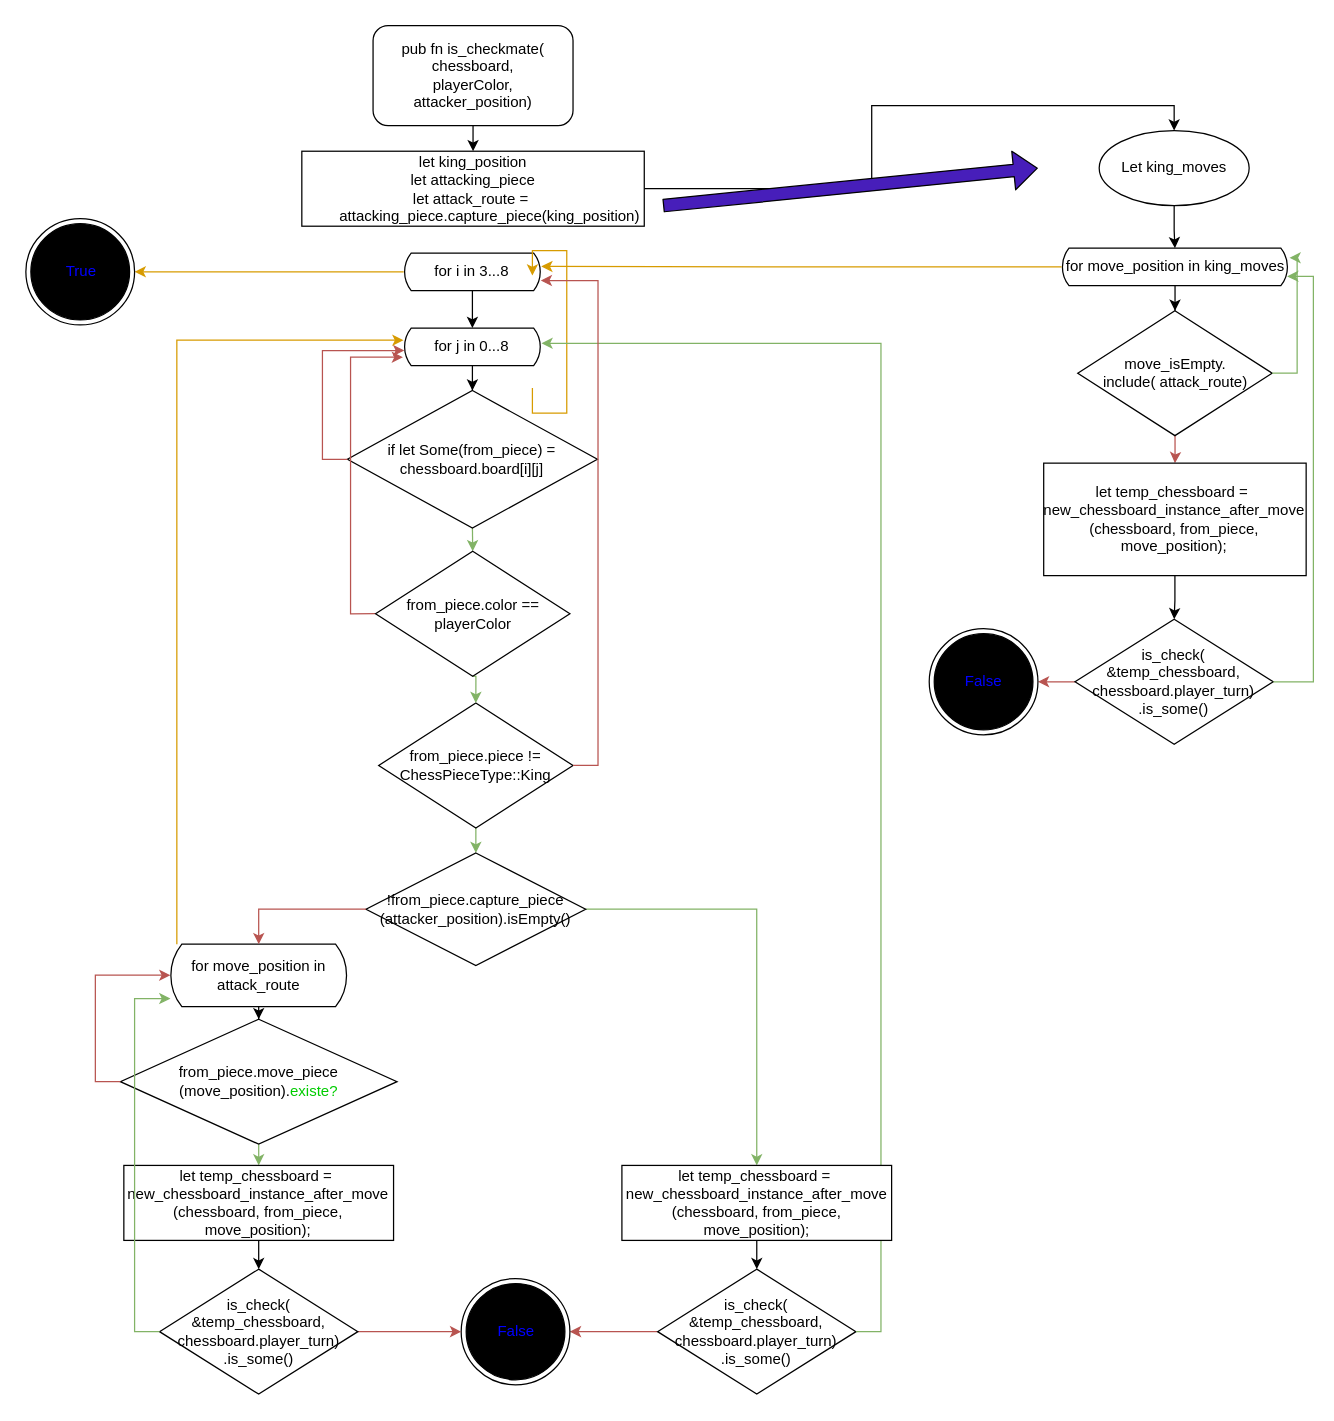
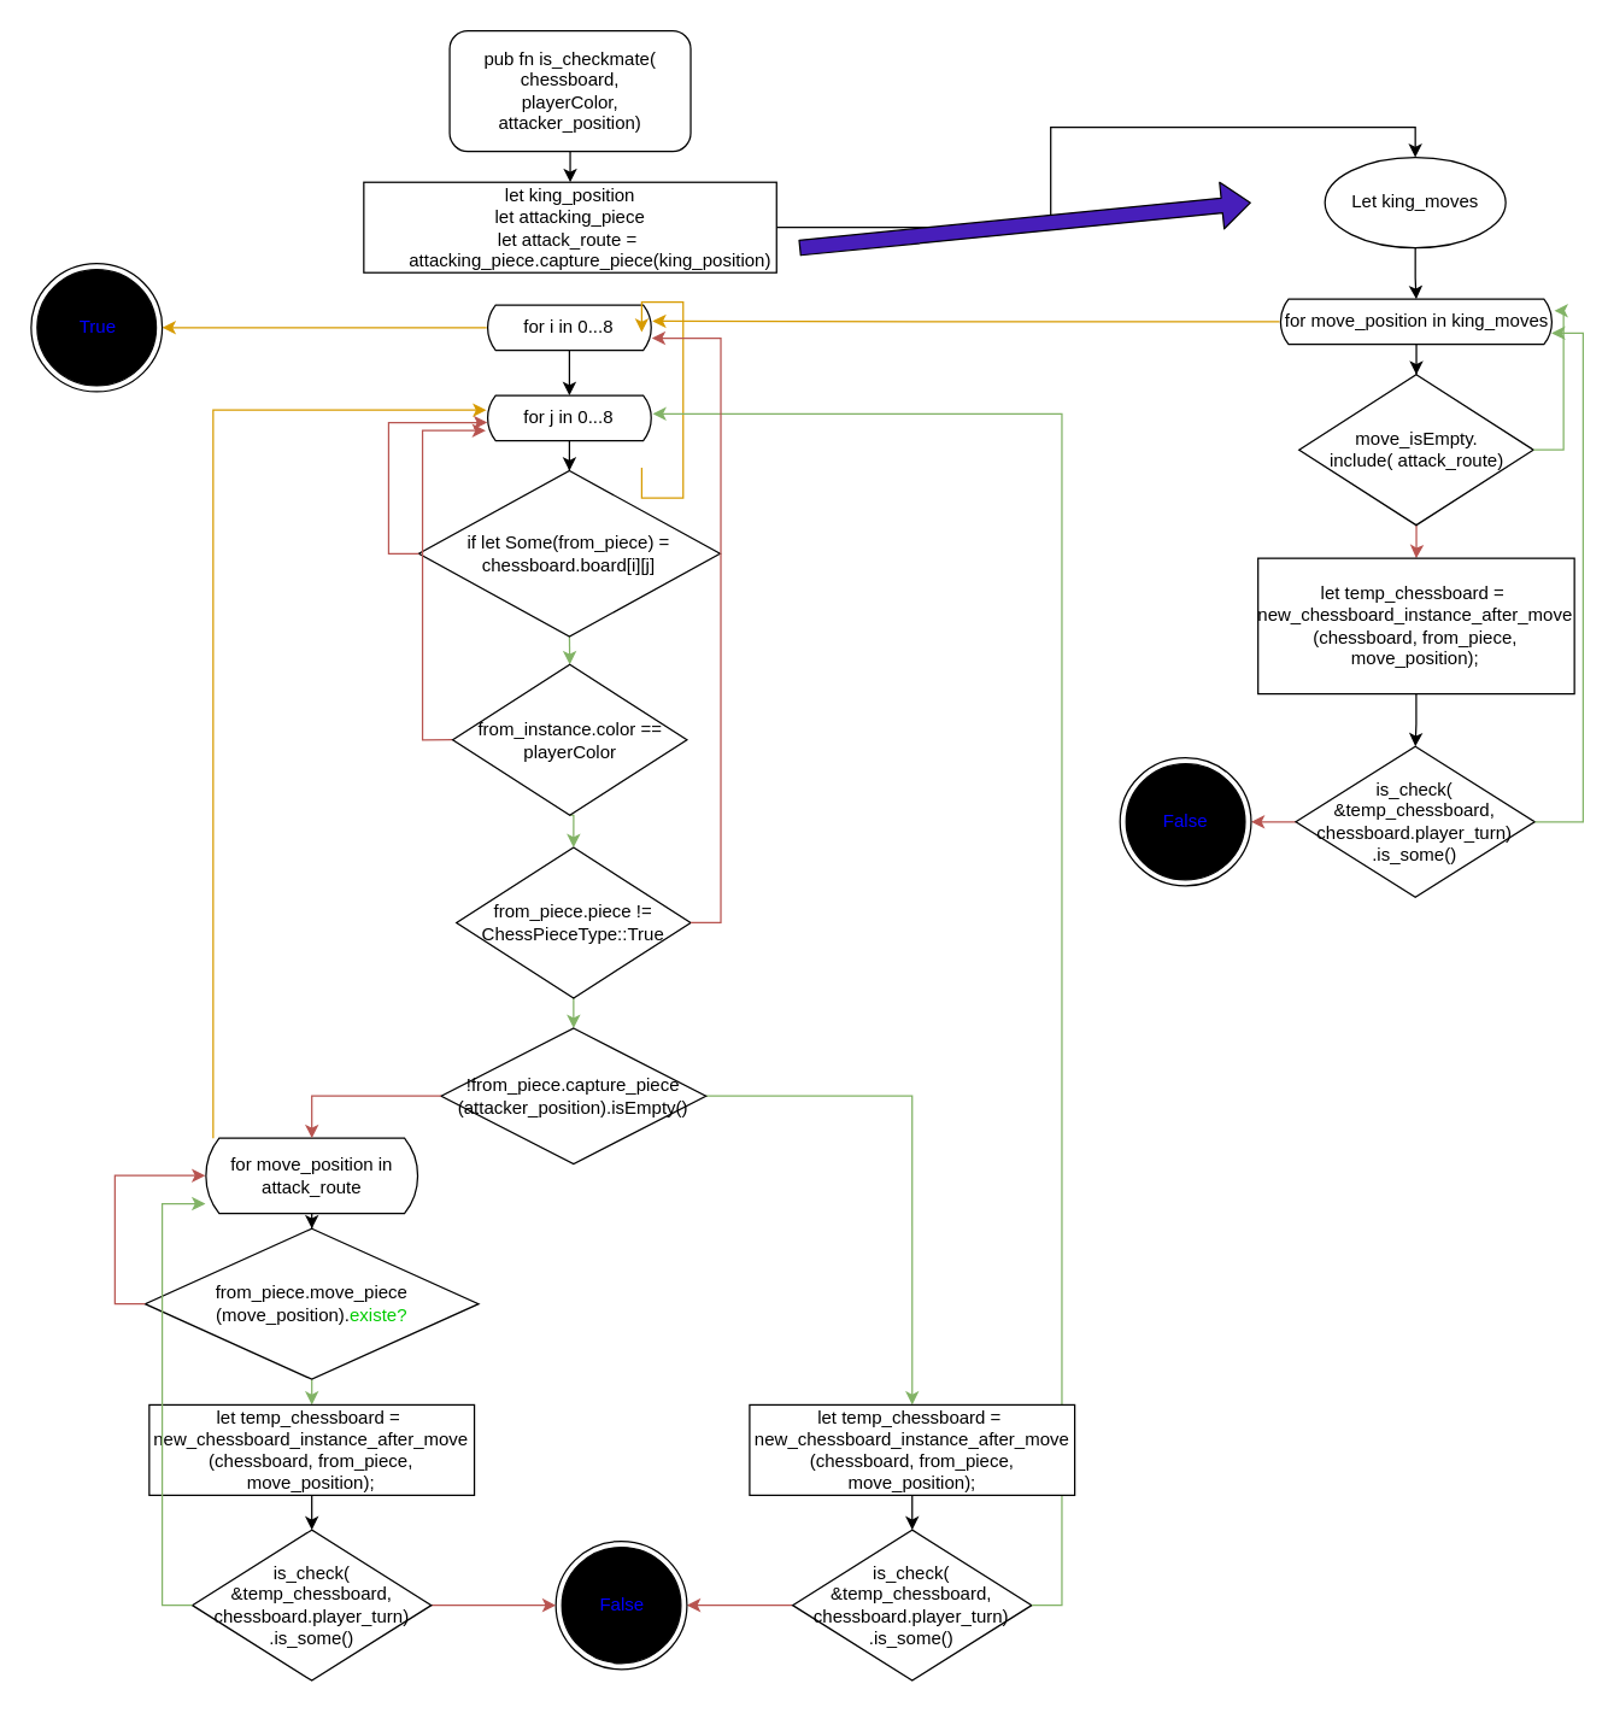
  <mxCell id="0" />
  <mxCell id="1" parent="0" />
  <mxCell id="2" style="edgeStyle=orthogonalEdgeStyle;rounded=0;orthogonalLoop=1;jettySize=auto;html=1;exitX=0.5;exitY=1;exitDx=0;exitDy=0;entryX=0.5;entryY=0;entryDx=0;entryDy=0;" parent="1" source="3" target="5" edge="1"><mxGeometry relative="1" as="geometry" /></mxCell>
  <mxCell id="3" value="pub fn is_checkmate(&lt;br&gt;chessboard,&lt;br&gt;playerColor,&lt;br&gt;attacker_position)" style="rounded=1;whiteSpace=wrap;html=1;" parent="1" vertex="1"><mxGeometry x="297.81" y="20" width="160" height="80" as="geometry" /></mxCell>
  <mxCell id="4" style="edgeStyle=orthogonalEdgeStyle;rounded=0;orthogonalLoop=1;jettySize=auto;html=1;entryX=0.5;entryY=0;entryDx=0;entryDy=0;" parent="1" source="5" target="33" edge="1"><mxGeometry relative="1" as="geometry" /></mxCell>
  <mxCell id="5" value="let king_position&lt;br&gt;let&amp;nbsp;&lt;span style=&quot;background-color: initial;&quot;&gt;attacking_piece&lt;br&gt;let attack_route =&amp;nbsp;&lt;br&gt;&lt;/span&gt;&lt;span style=&quot;background-color: initial;&quot;&gt;&lt;span style=&quot;white-space: pre;&quot;&gt;&#09;&lt;/span&gt;attacking_piece.capture_piece(king_position)&lt;br&gt;&lt;/span&gt;" style="rounded=0;whiteSpace=wrap;html=1;align=center;" parent="1" vertex="1"><mxGeometry x="240.81" y="120.5" width="274" height="60" as="geometry" /></mxCell>
  <mxCell id="6" style="edgeStyle=orthogonalEdgeStyle;rounded=0;orthogonalLoop=1;jettySize=auto;html=1;entryX=1;entryY=0.5;entryDx=0;entryDy=0;fillColor=#ffe6cc;strokeColor=#d79b00;" parent="1" source="7" target="46" edge="1"><mxGeometry relative="1" as="geometry" /></mxCell>
- <mxCell id="7" value="for i in 3...8" style="html=1;dashed=0;whiteSpace=wrap;shape=mxgraph.dfd.loop" parent="1" vertex="1"><mxGeometry x="322.31" y="202" width="110" height="30" as="geometry" /></mxCell>
+ <mxCell id="7" value="for i in 0...8" style="html=1;dashed=0;whiteSpace=wrap;shape=mxgraph.dfd.loop" parent="1" vertex="1"><mxGeometry x="322.31" y="202" width="110" height="30" as="geometry" /></mxCell>
  <mxCell id="8" style="edgeStyle=orthogonalEdgeStyle;rounded=0;orthogonalLoop=1;jettySize=auto;html=1;entryX=0.5;entryY=0;entryDx=0;entryDy=0;" parent="1" source="9" target="12" edge="1"><mxGeometry relative="1" as="geometry" /></mxCell>
  <mxCell id="9" value="for j in 0...8" style="html=1;dashed=0;whiteSpace=wrap;shape=mxgraph.dfd.loop" parent="1" vertex="1"><mxGeometry x="322.31" y="262" width="110" height="30" as="geometry" /></mxCell>
  <mxCell id="10" style="edgeStyle=orthogonalEdgeStyle;rounded=0;orthogonalLoop=1;jettySize=auto;html=1;entryX=0.5;entryY=0;entryDx=0;entryDy=0;entryPerimeter=0;" parent="1" source="7" target="9" edge="1"><mxGeometry relative="1" as="geometry" /></mxCell>
  <mxCell id="11" style="edgeStyle=orthogonalEdgeStyle;rounded=0;orthogonalLoop=1;jettySize=auto;html=1;exitX=0.5;exitY=1;exitDx=0;exitDy=0;entryX=0.5;entryY=0;entryDx=0;entryDy=0;fillColor=#d5e8d4;strokeColor=#82b366;" parent="1" source="12" target="30" edge="1"><mxGeometry relative="1" as="geometry" /></mxCell>
  <mxCell id="12" value="if let Some(from_piece) = chessboard.board[i][j]" style="shape=rhombus;html=1;dashed=0;whiteSpace=wrap;perimeter=rhombusPerimeter;" parent="1" vertex="1"><mxGeometry x="277.31" y="312" width="200" height="110" as="geometry" /></mxCell>
  <mxCell id="13" style="edgeStyle=orthogonalEdgeStyle;rounded=0;orthogonalLoop=1;jettySize=auto;html=1;exitX=0;exitY=0.5;exitDx=0;exitDy=0;entryX=0.005;entryY=0.6;entryDx=0;entryDy=0;entryPerimeter=0;fillColor=#f8cecc;strokeColor=#b85450;" parent="1" source="12" target="9" edge="1"><mxGeometry relative="1" as="geometry" /></mxCell>
  <mxCell id="14" style="edgeStyle=orthogonalEdgeStyle;rounded=0;orthogonalLoop=1;jettySize=auto;html=1;exitX=0;exitY=0;exitDx=104;exitDy=30;exitPerimeter=0;entryX=0;entryY=0;entryDx=104;entryDy=0;entryPerimeter=0;fillColor=#ffe6cc;strokeColor=#d79b00;" parent="1" edge="1"><mxGeometry relative="1" as="geometry"><mxPoint x="425.31" y="310" as="sourcePoint" /><mxPoint x="425.31" y="220" as="targetPoint" /><Array as="points"><mxPoint x="425.81" y="330" /><mxPoint x="452.81" y="330" /><mxPoint x="452.81" y="200" /><mxPoint x="425.81" y="200" /></Array></mxGeometry></mxCell>
  <mxCell id="15" style="edgeStyle=orthogonalEdgeStyle;rounded=0;orthogonalLoop=1;jettySize=auto;html=1;exitX=0.5;exitY=1;exitDx=0;exitDy=0;entryX=0.5;entryY=0;entryDx=0;entryDy=0;fillColor=#d5e8d4;strokeColor=#82b366;" parent="1" source="16" target="18" edge="1"><mxGeometry relative="1" as="geometry" /></mxCell>
- <mxCell id="16" value="from_piece.piece !=&lt;div&gt;ChessPieceType::King&lt;/div&gt;" style="shape=rhombus;html=1;dashed=0;whiteSpace=wrap;perimeter=rhombusPerimeter;" parent="1" vertex="1"><mxGeometry x="302.31" y="562" width="155.5" height="100" as="geometry" /></mxCell>
+ <mxCell id="16" value="from_piece.piece !=&lt;div&gt;ChessPieceType::True&lt;/div&gt;" style="shape=rhombus;html=1;dashed=0;whiteSpace=wrap;perimeter=rhombusPerimeter;" parent="1" vertex="1"><mxGeometry x="302.31" y="562" width="155.5" height="100" as="geometry" /></mxCell>
  <mxCell id="17" style="edgeStyle=orthogonalEdgeStyle;rounded=0;orthogonalLoop=1;jettySize=auto;html=1;exitX=1;exitY=0.5;exitDx=0;exitDy=0;entryX=0.5;entryY=0;entryDx=0;entryDy=0;fillColor=#d5e8d4;strokeColor=#82b366;" parent="1" source="18" target="53" edge="1"><mxGeometry relative="1" as="geometry"><mxPoint x="604.82" y="945" as="targetPoint" /></mxGeometry></mxCell>
  <mxCell id="18" value="!from_piece.capture_piece&lt;div&gt;(attacker_position).isEmpty()&lt;/div&gt;" style="shape=rhombus;html=1;dashed=0;whiteSpace=wrap;perimeter=rhombusPerimeter;" parent="1" vertex="1"><mxGeometry x="292.18" y="682" width="175.75" height="90" as="geometry" /></mxCell>
  <mxCell id="19" style="edgeStyle=orthogonalEdgeStyle;rounded=0;orthogonalLoop=1;jettySize=auto;html=1;entryX=0.5;entryY=0;entryDx=0;entryDy=0;" parent="1" source="20" target="23" edge="1"><mxGeometry relative="1" as="geometry" /></mxCell>
  <mxCell id="20" value="for move_position in attack_route" style="html=1;dashed=0;whiteSpace=wrap;shape=mxgraph.dfd.loop" parent="1" vertex="1"><mxGeometry x="134.81" y="755" width="143" height="50" as="geometry" /></mxCell>
  <mxCell id="21" style="edgeStyle=orthogonalEdgeStyle;rounded=0;orthogonalLoop=1;jettySize=auto;html=1;entryX=0.5;entryY=0;entryDx=0;entryDy=0;entryPerimeter=0;fillColor=#f8cecc;strokeColor=#b85450;" parent="1" source="18" target="20" edge="1"><mxGeometry relative="1" as="geometry" /></mxCell>
  <mxCell id="22" style="edgeStyle=orthogonalEdgeStyle;rounded=0;orthogonalLoop=1;jettySize=auto;html=1;exitX=0.5;exitY=1;exitDx=0;exitDy=0;entryX=0.5;entryY=0;entryDx=0;entryDy=0;fillColor=#d5e8d4;strokeColor=#82b366;" parent="1" source="23" target="48" edge="1"><mxGeometry relative="1" as="geometry" /></mxCell>
  <mxCell id="23" value="&lt;div&gt;from_piece.move_piece&lt;/div&gt;&lt;div&gt;(move_position).&lt;font color=&quot;#00cc00&quot;&gt;existe?&lt;/font&gt;&lt;/div&gt;" style="shape=rhombus;html=1;dashed=0;whiteSpace=wrap;perimeter=rhombusPerimeter;" parent="1" vertex="1"><mxGeometry x="95.62" y="815" width="221.38" height="100" as="geometry" /></mxCell>
  <mxCell id="24" style="edgeStyle=orthogonalEdgeStyle;rounded=0;orthogonalLoop=1;jettySize=auto;html=1;exitX=0;exitY=0;exitDx=6;exitDy=0;exitPerimeter=0;entryX=-0.001;entryY=0.324;entryDx=0;entryDy=0;entryPerimeter=0;fillColor=#ffe6cc;strokeColor=#d79b00;" parent="1" source="20" target="9" edge="1"><mxGeometry relative="1" as="geometry" /></mxCell>
  <mxCell id="25" style="edgeStyle=orthogonalEdgeStyle;rounded=0;orthogonalLoop=1;jettySize=auto;html=1;exitX=0;exitY=0.5;exitDx=0;exitDy=0;entryX=0.006;entryY=0.495;entryDx=0;entryDy=0;entryPerimeter=0;fillColor=#f8cecc;strokeColor=#b85450;" parent="1" source="23" target="20" edge="1"><mxGeometry relative="1" as="geometry" /></mxCell>
  <mxCell id="26" style="edgeStyle=orthogonalEdgeStyle;rounded=0;orthogonalLoop=1;jettySize=auto;html=1;exitX=0;exitY=0.5;exitDx=0;exitDy=0;fillColor=#f8cecc;strokeColor=#b85450;" parent="1" source="27" target="32" edge="1"><mxGeometry relative="1" as="geometry" /></mxCell>
  <mxCell id="27" value="is_check(&lt;div&gt;&amp;amp;temp_chessboard,&lt;div&gt;chessboard.player_turn)&lt;/div&gt;&lt;div&gt;.is_some()&lt;/div&gt;&lt;/div&gt;" style="shape=rhombus;html=1;dashed=0;whiteSpace=wrap;perimeter=rhombusPerimeter;" parent="1" vertex="1"><mxGeometry x="525.48" y="1015" width="158.69" height="100" as="geometry" /></mxCell>
  <mxCell id="28" style="edgeStyle=orthogonalEdgeStyle;rounded=0;orthogonalLoop=1;jettySize=auto;html=1;exitX=0;exitY=0.5;exitDx=0;exitDy=0;entryX=-0.005;entryY=0.776;entryDx=0;entryDy=0;entryPerimeter=0;fillColor=#f8cecc;strokeColor=#b85450;" parent="1" source="30" target="9" edge="1"><mxGeometry relative="1" as="geometry" /></mxCell>
  <mxCell id="29" style="edgeStyle=orthogonalEdgeStyle;rounded=0;orthogonalLoop=1;jettySize=auto;html=1;exitX=0.5;exitY=1;exitDx=0;exitDy=0;entryX=0.5;entryY=0;entryDx=0;entryDy=0;fillColor=#d5e8d4;strokeColor=#82b366;" parent="1" source="30" target="16" edge="1"><mxGeometry relative="1" as="geometry" /></mxCell>
- <mxCell id="30" value="from_piece.color == playerColor" style="shape=rhombus;html=1;dashed=0;whiteSpace=wrap;perimeter=rhombusPerimeter;" parent="1" vertex="1"><mxGeometry x="299.81" y="440.58" width="155.5" height="100" as="geometry" /></mxCell>
+ <mxCell id="30" value="from_instance.color == playerColor" style="shape=rhombus;html=1;dashed=0;whiteSpace=wrap;perimeter=rhombusPerimeter;" parent="1" vertex="1"><mxGeometry x="299.81" y="440.58" width="155.5" height="100" as="geometry" /></mxCell>
  <mxCell id="31" style="edgeStyle=orthogonalEdgeStyle;rounded=0;orthogonalLoop=1;jettySize=auto;html=1;exitX=1;exitY=0.5;exitDx=0;exitDy=0;entryX=1.002;entryY=0.406;entryDx=0;entryDy=0;entryPerimeter=0;fillColor=#d5e8d4;strokeColor=#82b366;" parent="1" source="27" target="9" edge="1"><mxGeometry relative="1" as="geometry" /></mxCell>
  <mxCell id="32" value="&lt;font color=&quot;#0000ff&quot;&gt;False&lt;/font&gt;" style="ellipse;html=1;shape=endState;fillColor=strokeColor;" parent="1" vertex="1"><mxGeometry x="368.31" y="1022.5" width="87" height="85" as="geometry" /></mxCell>
  <mxCell id="33" value="Let king_moves" style="ellipse;whiteSpace=wrap;html=1;" parent="1" vertex="1"><mxGeometry x="878.81" y="104" width="120" height="60" as="geometry" /></mxCell>
  <mxCell id="34" value="" style="edgeStyle=orthogonalEdgeStyle;rounded=0;orthogonalLoop=1;jettySize=auto;html=1;" parent="1" source="35" target="37" edge="1"><mxGeometry relative="1" as="geometry" /></mxCell>
  <mxCell id="35" value="for move_position in king_moves" style="html=1;dashed=0;whiteSpace=wrap;shape=mxgraph.dfd.loop" parent="1" vertex="1"><mxGeometry x="848.66" y="198.08" width="181.5" height="30" as="geometry" /></mxCell>
  <mxCell id="36" style="edgeStyle=orthogonalEdgeStyle;rounded=0;orthogonalLoop=1;jettySize=auto;html=1;fillColor=#f8cecc;strokeColor=#b85450;" parent="1" source="37" target="40" edge="1"><mxGeometry relative="1" as="geometry" /></mxCell>
  <mxCell id="37" value="move_isEmpty.&lt;div&gt;include( attack_route)&lt;br&gt;&lt;/div&gt;" style="shape=rhombus;html=1;dashed=0;whiteSpace=wrap;perimeter=rhombusPerimeter;" parent="1" vertex="1"><mxGeometry x="861.66" y="248.08" width="155.5" height="100" as="geometry" /></mxCell>
  <mxCell id="38" style="edgeStyle=orthogonalEdgeStyle;rounded=0;orthogonalLoop=1;jettySize=auto;html=1;exitX=1;exitY=0.5;exitDx=0;exitDy=0;entryX=1.005;entryY=0.257;entryDx=0;entryDy=0;entryPerimeter=0;fillColor=#d5e8d4;strokeColor=#82b366;" parent="1" source="37" target="35" edge="1"><mxGeometry relative="1" as="geometry" /></mxCell>
  <mxCell id="39" style="edgeStyle=orthogonalEdgeStyle;rounded=0;orthogonalLoop=1;jettySize=auto;html=1;entryX=0.5;entryY=0;entryDx=0;entryDy=0;" parent="1" source="40" target="42" edge="1"><mxGeometry relative="1" as="geometry" /></mxCell>
  <mxCell id="40" value="let temp_chessboard =&amp;nbsp;&lt;div&gt;new_chessboard_instance_after_move&lt;/div&gt;&lt;div&gt;(chessboard, from_piece,&lt;/div&gt;&lt;div&gt;move_position);&lt;/div&gt;" style="rounded=0;whiteSpace=wrap;html=1;" parent="1" vertex="1"><mxGeometry x="834.41" y="370.08" width="210" height="90" as="geometry" /></mxCell>
  <mxCell id="41" style="edgeStyle=orthogonalEdgeStyle;rounded=0;orthogonalLoop=1;jettySize=auto;html=1;exitX=0;exitY=0.5;exitDx=0;exitDy=0;fillColor=#f8cecc;strokeColor=#b85450;" parent="1" source="42" target="43" edge="1"><mxGeometry relative="1" as="geometry" /></mxCell>
  <mxCell id="42" value="is_check(&lt;div&gt;&amp;amp;temp_chessboard,&lt;div&gt;chessboard.player_turn)&lt;/div&gt;&lt;div&gt;.is_some()&lt;/div&gt;&lt;/div&gt;" style="shape=rhombus;html=1;dashed=0;whiteSpace=wrap;perimeter=rhombusPerimeter;" parent="1" vertex="1"><mxGeometry x="859.47" y="495" width="158.69" height="100" as="geometry" /></mxCell>
  <mxCell id="43" value="&lt;font color=&quot;#0000ff&quot;&gt;False&lt;/font&gt;" style="ellipse;html=1;shape=endState;fillColor=strokeColor;" parent="1" vertex="1"><mxGeometry x="742.81" y="502.5" width="87" height="85" as="geometry" /></mxCell>
  <mxCell id="44" style="edgeStyle=orthogonalEdgeStyle;rounded=0;orthogonalLoop=1;jettySize=auto;html=1;exitX=1;exitY=0.5;exitDx=0;exitDy=0;entryX=0.995;entryY=0.752;entryDx=0;entryDy=0;entryPerimeter=0;fillColor=#d5e8d4;strokeColor=#82b366;" parent="1" source="42" target="35" edge="1"><mxGeometry relative="1" as="geometry" /></mxCell>
  <mxCell id="45" style="edgeStyle=orthogonalEdgeStyle;rounded=0;orthogonalLoop=1;jettySize=auto;html=1;entryX=1.001;entryY=0.355;entryDx=0;entryDy=0;entryPerimeter=0;fillColor=#ffe6cc;strokeColor=#d79b00;" parent="1" source="35" target="7" edge="1"><mxGeometry relative="1" as="geometry" /></mxCell>
  <mxCell id="46" value="&lt;font color=&quot;#0000ff&quot;&gt;True&lt;/font&gt;" style="ellipse;html=1;shape=endState;fillColor=strokeColor;" parent="1" vertex="1"><mxGeometry x="20" y="174.5" width="87" height="85" as="geometry" /></mxCell>
  <mxCell id="47" style="edgeStyle=orthogonalEdgeStyle;rounded=0;orthogonalLoop=1;jettySize=auto;html=1;entryX=0.5;entryY=0;entryDx=0;entryDy=0;" parent="1" source="48" target="50" edge="1"><mxGeometry relative="1" as="geometry" /></mxCell>
  <mxCell id="48" value="let temp_chessboard =&amp;nbsp;&lt;div&gt;new_chessboard_instance_after_move&lt;/div&gt;&lt;div&gt;(chessboard, from_piece,&lt;/div&gt;&lt;div&gt;move_position);&lt;/div&gt;" style="rounded=0;whiteSpace=wrap;html=1;" parent="1" vertex="1"><mxGeometry x="98.4" y="932" width="215.81" height="60" as="geometry" /></mxCell>
  <mxCell id="49" style="edgeStyle=orthogonalEdgeStyle;rounded=0;orthogonalLoop=1;jettySize=auto;html=1;entryX=0;entryY=0.5;entryDx=0;entryDy=0;fillColor=#f8cecc;strokeColor=#b85450;" parent="1" source="50" target="32" edge="1"><mxGeometry relative="1" as="geometry" /></mxCell>
  <mxCell id="50" value="is_check(&lt;div&gt;&amp;amp;temp_chessboard,&lt;div&gt;chessboard.player_turn)&lt;/div&gt;&lt;div&gt;.is_some()&lt;/div&gt;&lt;/div&gt;" style="shape=rhombus;html=1;dashed=0;whiteSpace=wrap;perimeter=rhombusPerimeter;" parent="1" vertex="1"><mxGeometry x="126.96" y="1015" width="158.69" height="100" as="geometry" /></mxCell>
  <mxCell id="51" style="edgeStyle=orthogonalEdgeStyle;rounded=0;orthogonalLoop=1;jettySize=auto;html=1;exitX=0;exitY=0.5;exitDx=0;exitDy=0;entryX=0.006;entryY=0.87;entryDx=0;entryDy=0;entryPerimeter=0;fillColor=#d5e8d4;strokeColor=#82b366;" parent="1" source="50" target="20" edge="1"><mxGeometry relative="1" as="geometry" /></mxCell>
  <mxCell id="52" style="edgeStyle=orthogonalEdgeStyle;rounded=0;orthogonalLoop=1;jettySize=auto;html=1;exitX=0.5;exitY=1;exitDx=0;exitDy=0;entryX=0.5;entryY=0;entryDx=0;entryDy=0;" parent="1" source="53" target="27" edge="1"><mxGeometry relative="1" as="geometry" /></mxCell>
  <mxCell id="53" value="let temp_chessboard =&amp;nbsp;&lt;div&gt;new_chessboard_instance_after_move&lt;/div&gt;&lt;div&gt;(chessboard, from_piece,&lt;/div&gt;&lt;div&gt;move_position);&lt;/div&gt;" style="rounded=0;whiteSpace=wrap;html=1;" parent="1" vertex="1"><mxGeometry x="496.92" y="932" width="215.81" height="60" as="geometry" /></mxCell>
  <mxCell id="54" style="edgeStyle=orthogonalEdgeStyle;rounded=0;orthogonalLoop=1;jettySize=auto;html=1;exitX=1;exitY=0.5;exitDx=0;exitDy=0;entryX=0.997;entryY=0.733;entryDx=0;entryDy=0;entryPerimeter=0;fillColor=#f8cecc;strokeColor=#b85450;" parent="1" source="16" target="7" edge="1"><mxGeometry relative="1" as="geometry" /></mxCell>
  <mxCell id="55" style="edgeStyle=orthogonalEdgeStyle;rounded=0;orthogonalLoop=1;jettySize=auto;html=1;entryX=0.5;entryY=0;entryDx=0;entryDy=0;entryPerimeter=0;" parent="1" source="33" target="35" edge="1"><mxGeometry relative="1" as="geometry" /></mxCell>
  <mxCell id="56" value="" style="shape=flexArrow;endArrow=classic;html=1;fillColor=#471EBA;" parent="1" edge="1"><mxGeometry width="50" height="50" relative="1" as="geometry"><mxPoint x="529.81" y="164" as="sourcePoint" /><mxPoint x="829.81" y="134" as="targetPoint" /></mxGeometry></mxCell>
